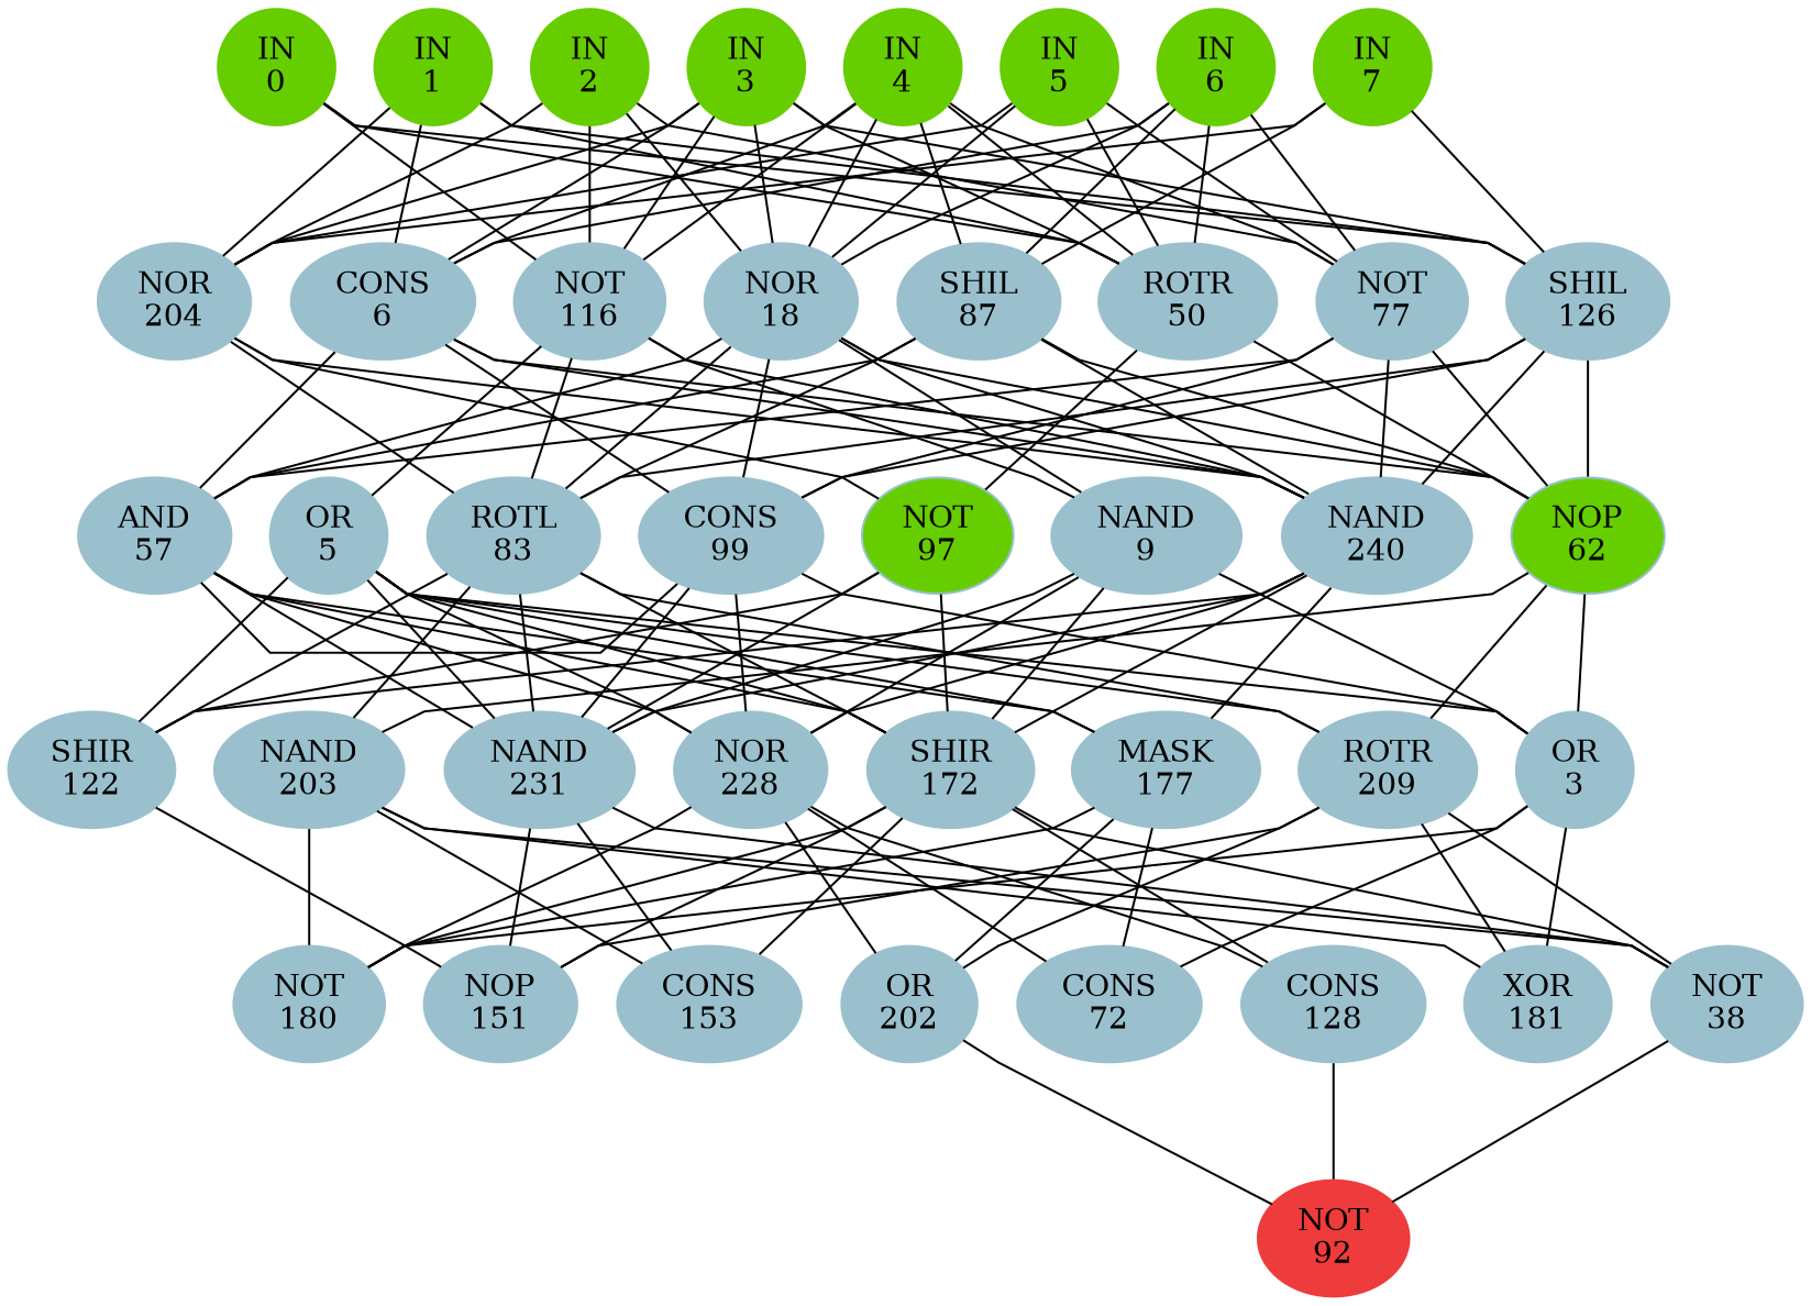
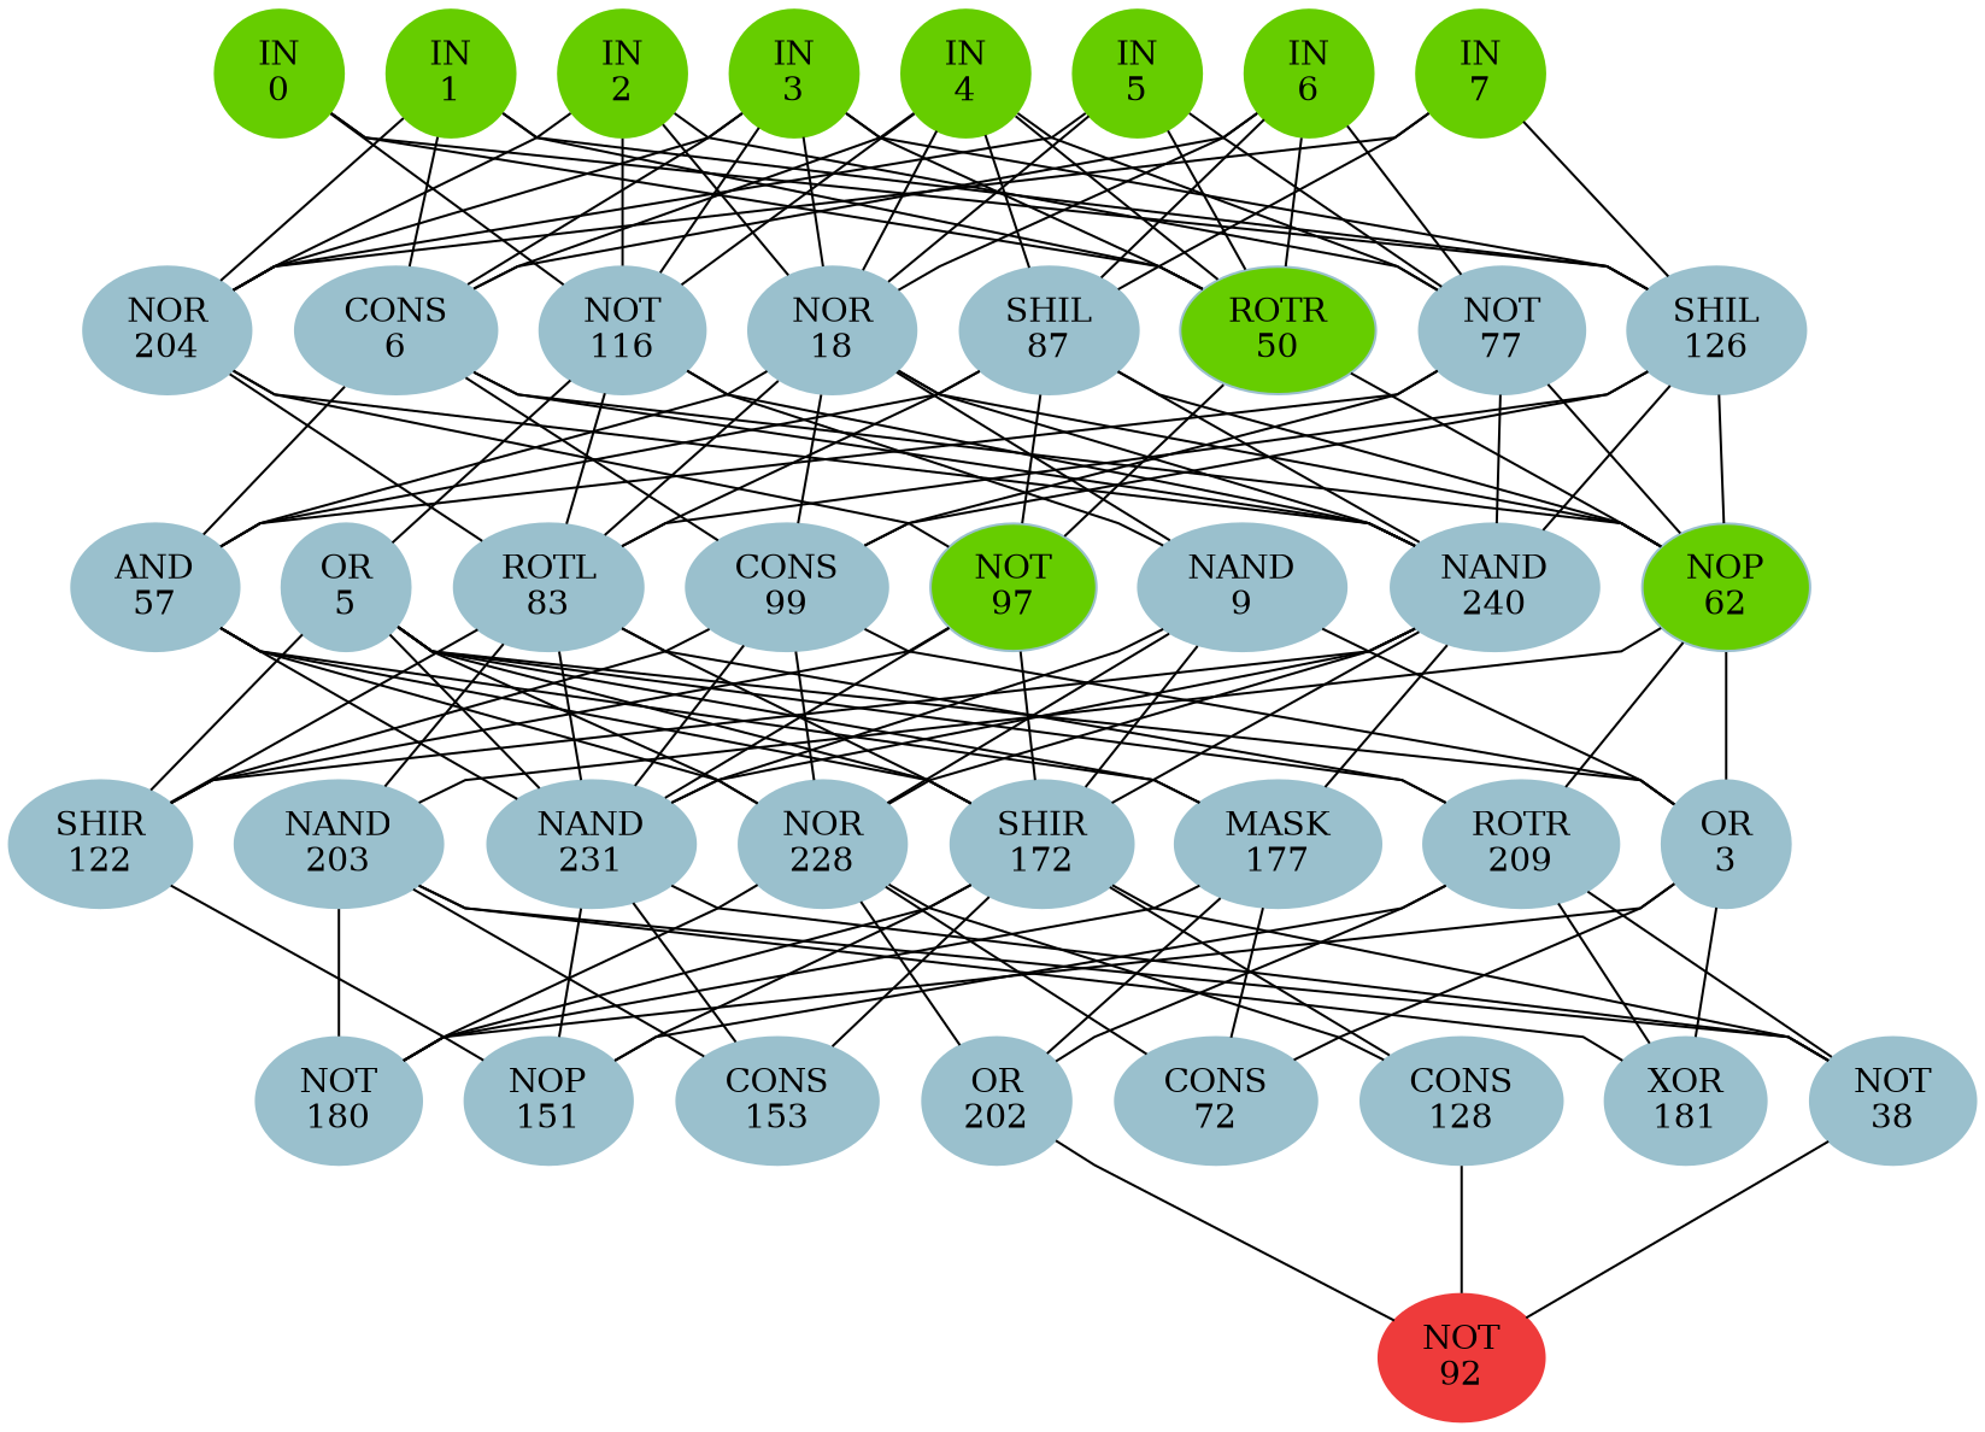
  graph {
    ordering=out
    rankdir=BT
    ranksep=0.75
    splines=polyline
    node [color=lightblue3 style=filled]
    edge [style=solid]
    n1 [color=chartreuse3 label="IN\n0"]
    n2 [color=chartreuse3 label="IN\n1"]
    n3 [color=chartreuse3 label="IN\n2"]
    n4 [color=chartreuse3 label="IN\n3"]
    n5 [color=chartreuse3 label="IN\n4"]
    n6 [color=chartreuse3 label="IN\n5"]
    n7 [color=chartreuse3 label="IN\n6"]
    n8 [color=chartreuse3 label="IN\n7"]
    n9 [label="NOR\n204"]
    n10 [label="CONS\n6"]
    n11 [label="NOT\n116"]
    n12 [label="NOR\n18"]
    n13 [label="SHIL\n87"]
-   n14 [label="ROTR\n50"]
+   n14 [label="ROTR\n50" fillcolor=chartreuse3]
    n15 [label="NOT\n77"]
    n16 [label="SHIL\n126"]
    n17 [label="AND\n57"]
    n18 [label="OR\n5"]
    n19 [label="ROTL\n83"]
    n20 [label="CONS\n99"]
    n21 [fillcolor=chartreuse3 label="NOT\n97"]
    n22 [label="NAND\n9"]
    n23 [label="NAND\n240"]
    n24 [fillcolor=chartreuse3 label="NOP\n62"]
    n25 [label="SHIR\n122"]
    n26 [label="NAND\n203"]
    n27 [label="NAND\n231"]
    n28 [label="NOR\n228"]
    n29 [label="SHIR\n172"]
    n30 [label="MASK\n177"]
    n31 [label="ROTR\n209"]
    n32 [label="OR\n3"]
    n33 [label="NOT\n180"]
    n34 [label="NOP\n151"]
    n35 [label="CONS\n153"]
    n36 [label="OR\n202"]
    n37 [label="CONS\n72"]
    n38 [label="CONS\n128"]
    n39 [label="XOR\n181"]
    n40 [label="NOT\n38"]
    n41 [color=brown2 label="NOT\n92"]
    subgraph sub_1 {
      rank=same
      n1
      n2
      n3
      n4
      n5
      n6
      n7
      n8
    }
    subgraph sub_2 {
      rank=same
      n9
      n10
      n11
      n12
      n13
      n14
      n15
      n16
    }
    subgraph sub_3 {
      rank=same
      n17
      n18
      n19
      n20
      n21
      n22
      n23
      n24
    }
    subgraph sub_4 {
      rank=same
      n25
      n26
      n27
      n28
      n29
      n30
      n31
      n32
    }
    subgraph sub_5 {
      rank=same
      n33
      n34
      n35
      n36
      n37
      n38
      n39
      n40
    }
    subgraph sub_6 {
      rank=same
      n41
    }
    n1 -- n2 [style=invis]
    n2 -- n3 [style=invis]
    n3 -- n4 [style=invis]
    n4 -- n5 [style=invis]
    n5 -- n6 [style=invis]
    n6 -- n7 [style=invis]
    n7 -- n8 [style=invis]
    n9 -- n2
    n9 -- n3
    n9 -- n4
    n9 -- n6
    n9 -- n8
    n9 -- n10 [style=invis]
    n10 -- n2
    n10 -- n4
    n10 -- n5
    n10 -- n7
    n10 -- n11 [style=invis]
    n11 -- n1
    n11 -- n3
    n11 -- n4
    n11 -- n5
    n11 -- n12 [style=invis]
    n12 -- n3
    n12 -- n4
    n12 -- n5
    n12 -- n6
    n12 -- n7
    n12 -- n13 [style=invis]
    n13 -- n5
    n13 -- n7
    n13 -- n8
    n13 -- n14 [style=invis]
    n14 -- n1
    n14 -- n2
    n14 -- n4
    n14 -- n5
    n14 -- n6
    n14 -- n7
    n14 -- n15 [style=invis]
    n15 -- n3
    n15 -- n5
    n15 -- n6
    n15 -- n7
    n15 -- n16 [style=invis]
    n16 -- n1
    n16 -- n2
    n16 -- n4
    n16 -- n8
    n17 -- n10
    n17 -- n12
    n17 -- n13
    n17 -- n15
    n17 -- n18 [style=invis]
    n18 -- n11
    n18 -- n19 [style=invis]
    n19 -- n9
    n19 -- n11
    n19 -- n12
    n19 -- n13
    n19 -- n16
    n19 -- n20 [style=invis]
    n20 -- n10
    n20 -- n12
    n20 -- n15
    n20 -- n16
    n20 -- n21 [style=invis]
    n21 -- n9
+   n21 -- n13
    n21 -- n14
    n21 -- n22 [style=invis]
    n22 -- n11
    n22 -- n12
    n22 -- n23 [style=invis]
    n23 -- n9
    n23 -- n10
    n23 -- n11
    n23 -- n12
    n23 -- n13
    n23 -- n15
    n23 -- n16
    n23 -- n24 [style=invis]
    n24 -- n10
    n24 -- n12
    n24 -- n13
    n24 -- n14
    n24 -- n15
    n24 -- n16
    n25 -- n18
    n25 -- n19
-   n17 -- n20
+   n25 -- n20
    n25 -- n21
    n25 -- n23
    n25 -- n26 [style=invis]
    n26 -- n19
    n26 -- n24
    n26 -- n27 [style=invis]
    n27 -- n17
    n27 -- n18
    n27 -- n19
    n27 -- n20
    n27 -- n21
    n27 -- n22
    n27 -- n23
    n27 -- n28 [style=invis]
    n28 -- n17
    n28 -- n18
    n28 -- n20
    n28 -- n22
    n28 -- n23
    n28 -- n29 [style=invis]
    n29 -- n17
    n29 -- n18
    n29 -- n19
    n29 -- n21
    n29 -- n22
    n29 -- n23
    n29 -- n30 [style=invis]
    n30 -- n17
    n30 -- n18
    n30 -- n23
    n30 -- n31 [style=invis]
    n31 -- n18
    n31 -- n19
    n31 -- n24
    n31 -- n32 [style=invis]
    n32 -- n18
    n32 -- n20
    n32 -- n22
    n32 -- n24
    n33 -- n26
    n33 -- n28
    n33 -- n29
    n33 -- n30
    n33 -- n32
    n33 -- n34 [style=invis]
    n34 -- n25
    n34 -- n27
    n34 -- n29
    n34 -- n31
    n34 -- n35 [style=invis]
    n35 -- n26
    n35 -- n27
    n35 -- n29
    n35 -- n36 [style=invis]
    n36 -- n28
    n36 -- n30
    n36 -- n31
    n36 -- n37 [style=invis]
    n37 -- n28
    n37 -- n30
    n37 -- n32
    n37 -- n38 [style=invis]
    n38 -- n28
    n38 -- n29
    n38 -- n39 [style=invis]
    n39 -- n26
    n39 -- n31
    n39 -- n32
    n39 -- n40 [style=invis]
    n40 -- n26
    n40 -- n27
    n40 -- n29
    n40 -- n31
    n41 -- n36
    n41 -- n38
    n41 -- n40
    n41 -- n41 [style=invis]
  }
